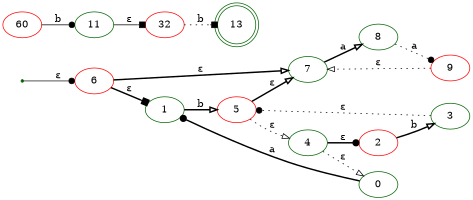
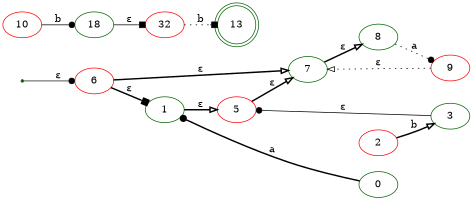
  digraph {
    rankdir=LR
    node [color=darkgreen]
    edge [arrowhead=onormal style=bold]
    start [shape=point]
    6 [color=red]
    7
    1
    13 [shape=doublecircle]
    2 [color=red]
-   4
    0
    8
    3
    5 [color=red]
    9 [color=red]
-   10 [color=red label=60]
-   11
+   10 [color=red]
+   11 [label=18]
    n15 [color=red label=32]
    start -> 6 [arrowhead=dot label="ε" style=solid]
    6 -> 7 [label="ε"]
    6 -> 1 [arrowhead=box label="ε"]
-   7 -> 8 [label=a]
-   1 -> 5 [label=b]
+   7 -> 8 [label="ε"]
+   1 -> 5 [label="ε"]
    2 -> 3 [label=b]
-   4 -> 2 [arrowhead=dot label="ε"]
-   4 -> 0 [label="ε" style=dotted]
    0 -> 1 [arrowhead=dot label=a]
    8 -> 9 [arrowhead=dot label=a style=dotted]
-   3 -> 5 [arrowhead=dot label="ε" style=dotted]
+   3 -> 5 [arrowhead=dot label="ε" style=solid]
    5 -> 7 [label="ε"]
-   5 -> 4 [label="ε" style=dotted]
    9 -> 7 [label="ε" style=dotted]
    10 -> 11 [arrowhead=dot label=b style=solid]
    11 -> n15 [arrowhead=box label="ε" style=solid]
    n15 -> 13 [arrowhead=box label=b style=dotted]
  }
